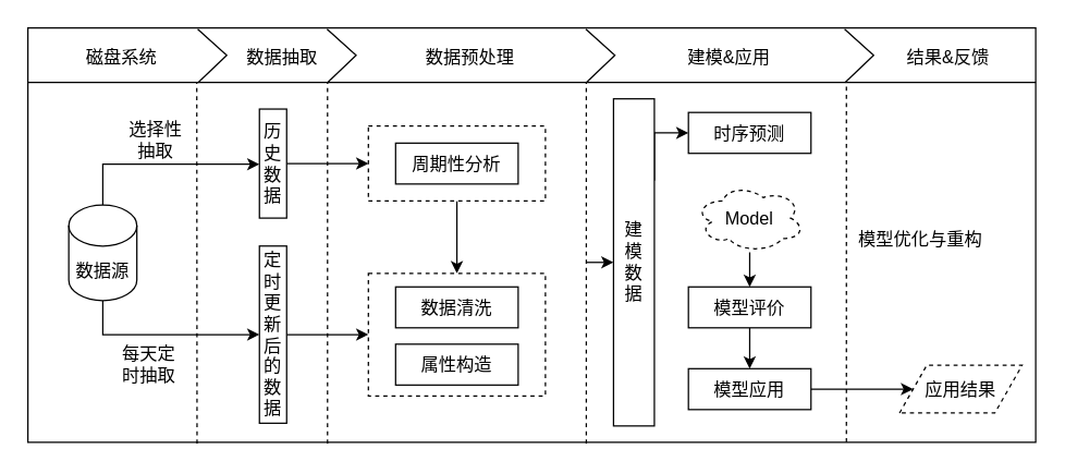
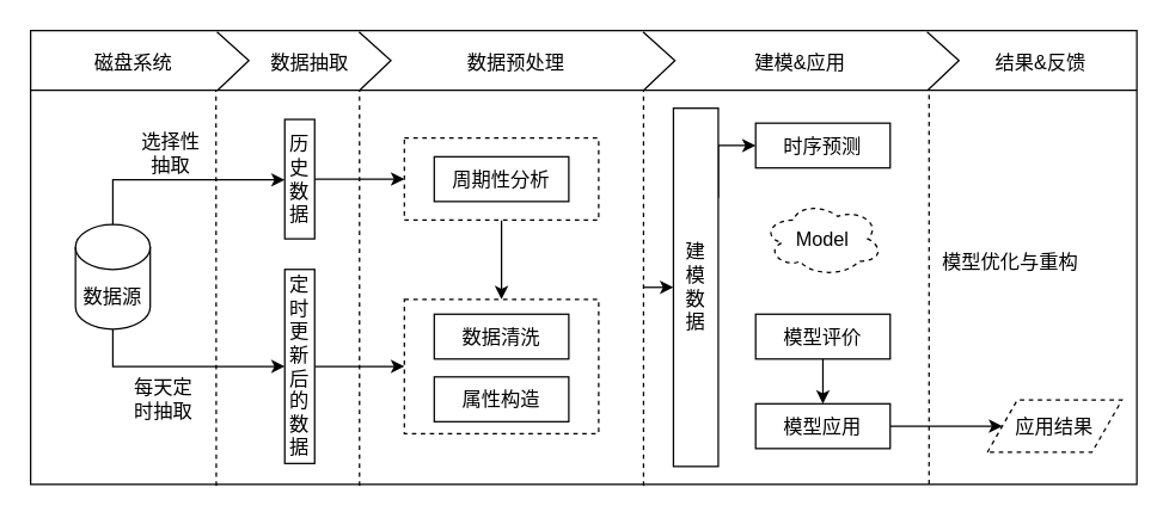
  <mxCell id="0" />
  <mxCell id="1" parent="0" />
  <mxCell id="2" value="" style="rounded=0;whiteSpace=wrap;html=1;fontSize=14;" vertex="1" parent="1"><mxGeometry x="20" y="20" width="740" height="304" as="geometry" /></mxCell>
  <mxCell id="3" style="edgeStyle=orthogonalEdgeStyle;rounded=0;orthogonalLoop=1;jettySize=auto;html=1;entryX=0.5;entryY=0;entryDx=0;entryDy=0;fontSize=13;" edge="1" parent="1" source="4" target="5"><mxGeometry relative="1" as="geometry" /></mxCell>
  <mxCell id="4" value="" style="rounded=0;whiteSpace=wrap;html=1;dashed=1;fontSize=13;" vertex="1" parent="1"><mxGeometry x="270" y="92" width="130" height="55" as="geometry" /></mxCell>
  <mxCell id="5" value="" style="rounded=0;whiteSpace=wrap;html=1;dashed=1;fontSize=13;" vertex="1" parent="1"><mxGeometry x="270" y="200" width="130" height="90" as="geometry" /></mxCell>
  <mxCell id="6" style="edgeStyle=orthogonalEdgeStyle;rounded=0;orthogonalLoop=1;jettySize=auto;html=1;fontSize=13;" edge="1" parent="1" source="8" target="10"><mxGeometry relative="1" as="geometry"><Array as="points"><mxPoint x="75" y="120" /></Array></mxGeometry></mxCell>
  <mxCell id="7" style="edgeStyle=orthogonalEdgeStyle;rounded=0;orthogonalLoop=1;jettySize=auto;html=1;entryX=0;entryY=0.5;entryDx=0;entryDy=0;fontSize=13;" edge="1" parent="1" source="8" target="12"><mxGeometry relative="1" as="geometry"><Array as="points"><mxPoint x="75" y="245" /></Array></mxGeometry></mxCell>
  <mxCell id="8" value="数据源" style="shape=cylinder3;whiteSpace=wrap;html=1;boundedLbl=1;backgroundOutline=1;size=15;fontSize=13;" vertex="1" parent="1"><mxGeometry x="50" y="150" width="50" height="70" as="geometry" /></mxCell>
  <mxCell id="9" style="edgeStyle=orthogonalEdgeStyle;rounded=0;orthogonalLoop=1;jettySize=auto;html=1;entryX=0;entryY=0.5;entryDx=0;entryDy=0;fontSize=13;" edge="1" parent="1" source="10" target="4"><mxGeometry relative="1" as="geometry" /></mxCell>
  <mxCell id="10" value="历史数据" style="rounded=0;whiteSpace=wrap;html=1;horizontal=1;fontSize=13;" vertex="1" parent="1"><mxGeometry x="190" y="79.5" width="20" height="80" as="geometry" /></mxCell>
  <mxCell id="11" style="edgeStyle=orthogonalEdgeStyle;rounded=0;orthogonalLoop=1;jettySize=auto;html=1;exitX=1;exitY=0.5;exitDx=0;exitDy=0;entryX=0;entryY=0.5;entryDx=0;entryDy=0;fontSize=13;" edge="1" parent="1" source="12" target="5"><mxGeometry relative="1" as="geometry" /></mxCell>
  <mxCell id="12" value="定时更新后的数据" style="rounded=0;whiteSpace=wrap;html=1;fontSize=13;" vertex="1" parent="1"><mxGeometry x="190" y="180" width="20" height="130" as="geometry" /></mxCell>
  <mxCell id="13" value="周期性分析" style="rounded=0;whiteSpace=wrap;html=1;fontSize=13;" vertex="1" parent="1"><mxGeometry x="290" y="104.5" width="90" height="30" as="geometry" /></mxCell>
  <mxCell id="14" value="属性构造" style="rounded=0;whiteSpace=wrap;html=1;fontSize=13;" vertex="1" parent="1"><mxGeometry x="290" y="252" width="90" height="30" as="geometry" /></mxCell>
  <mxCell id="15" value="数据清洗" style="rounded=0;whiteSpace=wrap;html=1;fontSize=13;" vertex="1" parent="1"><mxGeometry x="290" y="210" width="90" height="30" as="geometry" /></mxCell>
  <mxCell id="16" value="时序预测" style="rounded=0;whiteSpace=wrap;html=1;fontSize=13;" vertex="1" parent="1"><mxGeometry x="505" y="82" width="90" height="30" as="geometry" /></mxCell>
  <mxCell id="17" style="edgeStyle=orthogonalEdgeStyle;rounded=0;orthogonalLoop=1;jettySize=auto;html=1;exitX=1;exitY=0.25;exitDx=0;exitDy=0;entryX=0;entryY=0.5;entryDx=0;entryDy=0;fontSize=13;" edge="1" parent="1" source="18" target="16"><mxGeometry relative="1" as="geometry"><Array as="points"><mxPoint x="480" y="97" /></Array></mxGeometry></mxCell>
  <mxCell id="18" value="建&lt;br&gt;模&lt;br&gt;数&lt;br&gt;据" style="rounded=0;whiteSpace=wrap;html=1;fontSize=13;" vertex="1" parent="1"><mxGeometry x="450" y="72" width="30" height="240" as="geometry" /></mxCell>
  <mxCell id="19" style="edgeStyle=orthogonalEdgeStyle;rounded=0;orthogonalLoop=1;jettySize=auto;html=1;fontSize=13;" edge="1" parent="1" source="20" target="22"><mxGeometry relative="1" as="geometry" /></mxCell>
  <mxCell id="20" value="模型评价" style="rounded=0;whiteSpace=wrap;html=1;fontSize=13;" vertex="1" parent="1"><mxGeometry x="505" y="210" width="90" height="30" as="geometry" /></mxCell>
  <mxCell id="21" style="edgeStyle=orthogonalEdgeStyle;rounded=0;orthogonalLoop=1;jettySize=auto;html=1;fontSize=13;" edge="1" parent="1" source="22" target="23"><mxGeometry relative="1" as="geometry" /></mxCell>
  <mxCell id="22" value="模型应用" style="rounded=0;whiteSpace=wrap;html=1;fontSize=13;" vertex="1" parent="1"><mxGeometry x="505" y="270" width="90" height="30" as="geometry" /></mxCell>
  <mxCell id="23" value="应用结果" style="shape=parallelogram;perimeter=parallelogramPerimeter;whiteSpace=wrap;html=1;fixedSize=1;dashed=1;fontSize=13;" vertex="1" parent="1"><mxGeometry x="660" y="267.5" width="90" height="35" as="geometry" /></mxCell>
- <mxCell id="24" style="edgeStyle=orthogonalEdgeStyle;rounded=0;orthogonalLoop=1;jettySize=auto;html=1;fontSize=13;" edge="1" parent="1" source="25" target="20"><mxGeometry relative="1" as="geometry" /></mxCell>
  <mxCell id="25" value="Model" style="ellipse;shape=cloud;whiteSpace=wrap;html=1;dashed=1;fontSize=13;" vertex="1" parent="1"><mxGeometry x="510" y="134.5" width="80" height="50" as="geometry" /></mxCell>
  <mxCell id="26" value="每天定时抽取" style="text;html=1;strokeColor=none;fillColor=none;align=center;verticalAlign=middle;whiteSpace=wrap;rounded=0;dashed=1;fontSize=13;" vertex="1" parent="1"><mxGeometry x="84" y="257" width="50" height="20" as="geometry" /></mxCell>
  <mxCell id="27" value="选择性抽取" style="text;html=1;strokeColor=none;fillColor=none;align=center;verticalAlign=middle;whiteSpace=wrap;rounded=0;dashed=1;fontSize=13;" vertex="1" parent="1"><mxGeometry x="89" y="92" width="50" height="20" as="geometry" /></mxCell>
  <mxCell id="28" value="" style="endArrow=none;dashed=1;html=1;fontSize=13;exitX=0.145;exitY=1.003;exitDx=0;exitDy=0;exitPerimeter=0;" edge="1" parent="1"><mxGeometry width="50" height="50" relative="1" as="geometry"><mxPoint x="144.2" y="324.96" as="sourcePoint" /><mxPoint x="144" y="60" as="targetPoint" /></mxGeometry></mxCell>
  <mxCell id="29" value="" style="endArrow=none;dashed=1;html=1;fontSize=13;exitX=0.145;exitY=1.003;exitDx=0;exitDy=0;exitPerimeter=0;" edge="1" parent="1"><mxGeometry width="50" height="50" relative="1" as="geometry"><mxPoint x="240" y="324.96" as="sourcePoint" /><mxPoint x="240" y="60" as="targetPoint" /></mxGeometry></mxCell>
  <mxCell id="30" value="" style="endArrow=none;dashed=1;html=1;fontSize=13;exitX=0.145;exitY=1.003;exitDx=0;exitDy=0;exitPerimeter=0;" edge="1" parent="1"><mxGeometry width="50" height="50" relative="1" as="geometry"><mxPoint x="430" y="324.96" as="sourcePoint" /><mxPoint x="430" y="60" as="targetPoint" /></mxGeometry></mxCell>
  <mxCell id="31" value="" style="endArrow=none;dashed=1;html=1;fontSize=13;exitX=0.145;exitY=1.003;exitDx=0;exitDy=0;exitPerimeter=0;" edge="1" parent="1"><mxGeometry width="50" height="50" relative="1" as="geometry"><mxPoint x="621" y="323.96" as="sourcePoint" /><mxPoint x="621" y="60" as="targetPoint" /></mxGeometry></mxCell>
  <mxCell id="32" value="" style="endArrow=classic;html=1;fontSize=13;entryX=0;entryY=0.5;entryDx=0;entryDy=0;" edge="1" parent="1" target="18"><mxGeometry width="50" height="50" relative="1" as="geometry"><mxPoint x="430" y="192" as="sourcePoint" /><mxPoint x="580" y="210" as="targetPoint" /></mxGeometry></mxCell>
  <mxCell id="33" value="模型优化与重构" style="text;html=1;strokeColor=none;fillColor=none;align=center;verticalAlign=middle;whiteSpace=wrap;rounded=0;fontSize=13;labelBackgroundColor=#ffffff;" vertex="1" parent="1"><mxGeometry x="621" y="164.5" width="109" height="20" as="geometry" /></mxCell>
  <mxCell id="34" value="" style="endArrow=none;html=1;fontSize=13;" edge="1" parent="1"><mxGeometry width="50" height="50" relative="1" as="geometry"><mxPoint x="20" y="60" as="sourcePoint" /><mxPoint x="760" y="60" as="targetPoint" /></mxGeometry></mxCell>
  <mxCell id="35" value="" style="endArrow=none;html=1;fontSize=13;entryX=0.809;entryY=0.003;entryDx=0;entryDy=0;entryPerimeter=0;rounded=0;" edge="1" parent="1"><mxGeometry width="50" height="50" relative="1" as="geometry"><mxPoint x="620" y="60" as="sourcePoint" /><mxPoint x="619.66" y="20.912" as="targetPoint" /><Array as="points"><mxPoint x="641" y="40" /></Array></mxGeometry></mxCell>
  <mxCell id="36" value="" style="endArrow=none;html=1;fontSize=13;entryX=0.809;entryY=0.003;entryDx=0;entryDy=0;entryPerimeter=0;rounded=0;" edge="1" parent="1"><mxGeometry width="50" height="50" relative="1" as="geometry"><mxPoint x="430" y="60" as="sourcePoint" /><mxPoint x="429.66" y="20.912" as="targetPoint" /><Array as="points"><mxPoint x="451" y="40" /></Array></mxGeometry></mxCell>
  <mxCell id="37" value="" style="endArrow=none;html=1;fontSize=13;entryX=0.809;entryY=0.003;entryDx=0;entryDy=0;entryPerimeter=0;rounded=0;" edge="1" parent="1"><mxGeometry width="50" height="50" relative="1" as="geometry"><mxPoint x="240" y="60" as="sourcePoint" /><mxPoint x="239.66" y="20.912" as="targetPoint" /><Array as="points"><mxPoint x="261" y="40" /></Array></mxGeometry></mxCell>
  <mxCell id="38" value="" style="endArrow=none;html=1;fontSize=13;entryX=0.809;entryY=0.003;entryDx=0;entryDy=0;entryPerimeter=0;rounded=0;" edge="1" parent="1"><mxGeometry width="50" height="50" relative="1" as="geometry"><mxPoint x="145" y="60" as="sourcePoint" /><mxPoint x="144.66" y="20.912" as="targetPoint" /><Array as="points"><mxPoint x="166" y="40" /></Array></mxGeometry></mxCell>
  <mxCell id="39" value="结果&amp;amp;反馈" style="text;html=1;strokeColor=none;fillColor=none;align=center;verticalAlign=middle;whiteSpace=wrap;rounded=0;labelBackgroundColor=#ffffff;fontSize=13;" vertex="1" parent="1"><mxGeometry x="661" y="31" width="70" height="20" as="geometry" /></mxCell>
  <mxCell id="40" value="建模&amp;amp;应用" style="text;html=1;strokeColor=none;fillColor=none;align=center;verticalAlign=middle;whiteSpace=wrap;rounded=0;labelBackgroundColor=#ffffff;fontSize=13;" vertex="1" parent="1"><mxGeometry x="490" y="31" width="90" height="20" as="geometry" /></mxCell>
  <mxCell id="41" value="数据预处理" style="text;html=1;strokeColor=none;fillColor=none;align=center;verticalAlign=middle;whiteSpace=wrap;rounded=0;labelBackgroundColor=#ffffff;fontSize=13;" vertex="1" parent="1"><mxGeometry x="300" y="31" width="90" height="20" as="geometry" /></mxCell>
  <mxCell id="42" value="数据抽取" style="text;html=1;strokeColor=none;fillColor=none;align=center;verticalAlign=middle;whiteSpace=wrap;rounded=0;labelBackgroundColor=#ffffff;fontSize=13;" vertex="1" parent="1"><mxGeometry x="162" y="31" width="90" height="20" as="geometry" /></mxCell>
  <mxCell id="43" value="磁盘系统" style="text;html=1;strokeColor=none;fillColor=none;align=center;verticalAlign=middle;whiteSpace=wrap;rounded=0;labelBackgroundColor=#ffffff;fontSize=13;" vertex="1" parent="1"><mxGeometry x="44" y="31" width="90" height="20" as="geometry" /></mxCell>
